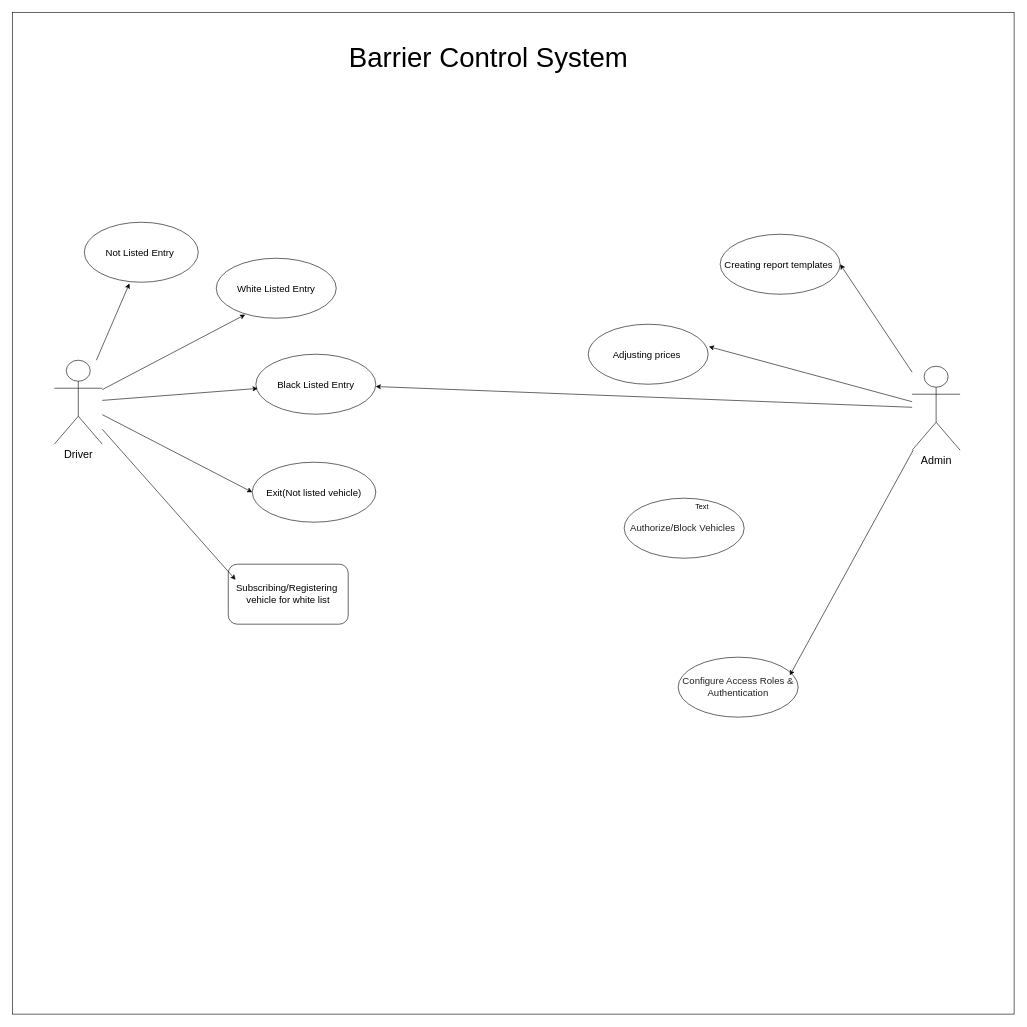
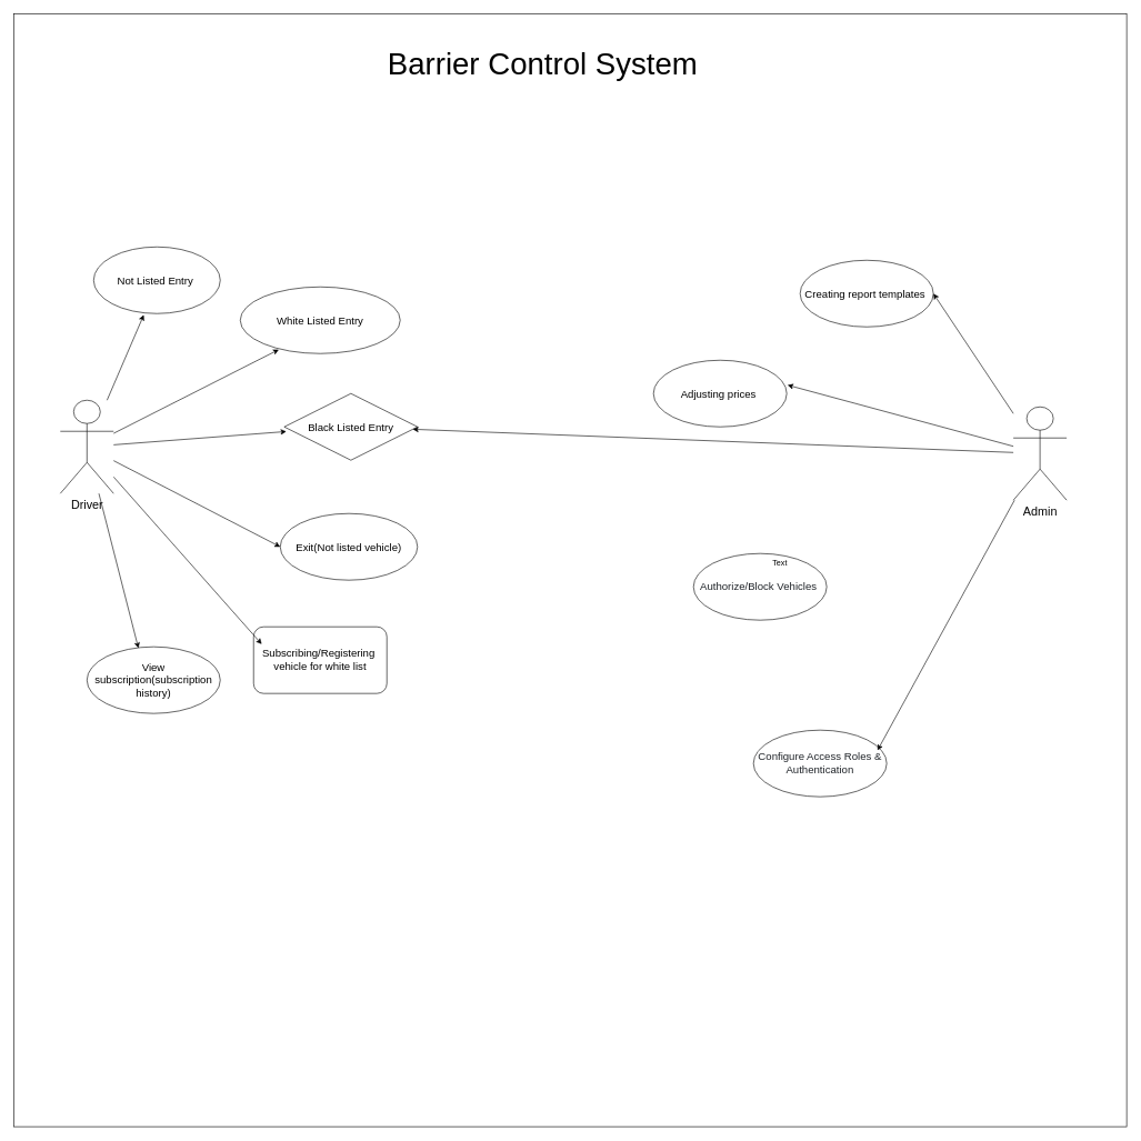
  <mxCell id="0" />
  <mxCell id="1" parent="0" />
  <mxCell id="2" value="" style="whiteSpace=wrap;html=1;aspect=fixed;" vertex="1" parent="1"><mxGeometry x="20" y="20" width="1670" height="1670" as="geometry" /></mxCell>
  <mxCell id="3" value="&lt;font style=&quot;font-size: 18px;&quot;&gt;Admin&lt;/font&gt;&lt;div&gt;&lt;br&gt;&lt;/div&gt;" style="shape=umlActor;verticalLabelPosition=bottom;verticalAlign=top;html=1;outlineConnect=0;" vertex="1" parent="1"><mxGeometry x="1520" y="610" width="80" height="140" as="geometry" /></mxCell>
  <mxCell id="4" value="&lt;font style=&quot;font-size: 18px;&quot;&gt;Driver&lt;/font&gt;" style="shape=umlActor;verticalLabelPosition=bottom;verticalAlign=top;html=1;outlineConnect=0;" vertex="1" parent="1"><mxGeometry x="90" y="600" width="80" height="140" as="geometry" /></mxCell>
  <mxCell id="5" value="&lt;font style=&quot;font-size: 16px;&quot;&gt;Exit(Not listed vehicle)&lt;/font&gt;" style="ellipse;whiteSpace=wrap;html=1;" vertex="1" parent="1"><mxGeometry x="420" y="770" width="206" height="100" as="geometry" /></mxCell>
  <mxCell id="6" value="&lt;font style=&quot;font-size: 16px;&quot;&gt;Not Listed Entry&amp;nbsp;&lt;/font&gt;" style="ellipse;whiteSpace=wrap;html=1;" vertex="1" parent="1"><mxGeometry x="140" y="370" width="190" height="100" as="geometry" /></mxCell>
  <mxCell id="7" value="&lt;font style=&quot;font-size: 16px;&quot;&gt;Creating report templates&amp;nbsp;&lt;/font&gt;" style="ellipse;whiteSpace=wrap;html=1;" vertex="1" parent="1"><mxGeometry x="1200" y="390" width="200" height="100" as="geometry" /></mxCell>
  <mxCell id="8" value="&lt;font style=&quot;font-size: 16px;&quot;&gt;Subscribing/Registering&amp;nbsp; vehicle for white list&lt;/font&gt;" style="whiteSpace=wrap;html=1;rounded=1;" vertex="1" parent="1"><mxGeometry x="380" y="940" width="200" height="100" as="geometry" /></mxCell>
  <mxCell id="9" value="&lt;span style=&quot;box-sizing: border-box; margin-bottom: 0px; color: rgb(31, 35, 40); font-size: 16px; text-align: start; background-color: rgb(255, 255, 255);&quot;&gt;&lt;font face=&quot;Helvetica&quot;&gt;Authorize/Block Vehicles&amp;nbsp;&lt;/font&gt;&lt;/span&gt;" style="ellipse;whiteSpace=wrap;html=1;" vertex="1" parent="1"><mxGeometry x="1040" y="830" width="200" height="100" as="geometry" /></mxCell>
  <mxCell id="10" value="&lt;span style=&quot;box-sizing: border-box; margin-bottom: 0px; color: rgb(31, 35, 40); font-size: 16px; text-align: start; background-color: rgb(255, 255, 255);&quot;&gt;&lt;font face=&quot;Helvetica&quot;&gt;Configure Access Roles &amp;amp; Authentication&lt;/font&gt;&lt;/span&gt;" style="ellipse;whiteSpace=wrap;html=1;" vertex="1" parent="1"><mxGeometry x="1130" y="1095" width="200" height="100" as="geometry" /></mxCell>
- <mxCell id="11" value="&lt;span style=&quot;color: rgb(0, 0, 0); font-family: Helvetica; font-size: 16px; font-style: normal; font-variant-ligatures: normal; font-variant-caps: normal; font-weight: 400; letter-spacing: normal; orphans: 2; text-align: center; text-indent: 0px; text-transform: none; widows: 2; word-spacing: 0px; -webkit-text-stroke-width: 0px; white-space: normal; text-decoration-thickness: initial; text-decoration-style: initial; text-decoration-color: initial; float: none; display: inline !important;&quot;&gt;White Listed Entry&lt;/span&gt;" style="ellipse;whiteSpace=wrap;html=1;" vertex="1" parent="1"><mxGeometry x="360" y="430" width="200" height="100" as="geometry" /></mxCell>
- <mxCell id="12" value="&lt;font style=&quot;font-size: 16px;&quot;&gt;Black Listed Entry&lt;/font&gt;" style="ellipse;whiteSpace=wrap;html=1;" vertex="1" parent="1"><mxGeometry x="426" y="590" width="200" height="100" as="geometry" /></mxCell>
+ <mxCell id="11" value="&lt;span style=&quot;color: rgb(0, 0, 0); font-family: Helvetica; font-size: 16px; font-style: normal; font-variant-ligatures: normal; font-variant-caps: normal; font-weight: 400; letter-spacing: normal; orphans: 2; text-align: center; text-indent: 0px; text-transform: none; widows: 2; word-spacing: 0px; -webkit-text-stroke-width: 0px; white-space: normal; text-decoration-thickness: initial; text-decoration-style: initial; text-decoration-color: initial; float: none; display: inline !important;&quot;&gt;White Listed Entry&lt;/span&gt;" style="ellipse;whiteSpace=wrap;html=1;" vertex="1" parent="1"><mxGeometry x="360" y="430" width="240" height="100" as="geometry" /></mxCell>
+ <mxCell id="12" value="&lt;font style=&quot;font-size: 16px;&quot;&gt;Black Listed Entry&lt;/font&gt;" style="rhombus;whiteSpace=wrap;html=1;" vertex="1" parent="1"><mxGeometry x="426" y="590" width="200" height="100" as="geometry" /></mxCell>
+ <mxCell id="13" value="&lt;font style=&quot;font-size: 16px;&quot;&gt;View subscription(subscription history)&lt;/font&gt;" style="ellipse;whiteSpace=wrap;html=1;" vertex="1" parent="1"><mxGeometry x="130" y="970" width="200" height="100" as="geometry" /></mxCell>
  <mxCell id="14" value="&lt;font style=&quot;font-size: 16px;&quot;&gt;Adjusting prices&amp;nbsp;&lt;/font&gt;" style="ellipse;whiteSpace=wrap;html=1;" vertex="1" parent="1"><mxGeometry x="980" y="540" width="200" height="100" as="geometry" /></mxCell>
  <mxCell id="15" value="" style="endArrow=classic;html=1;rounded=0;entryX=0.241;entryY=0.94;entryDx=0;entryDy=0;entryPerimeter=0;" edge="1" parent="1" source="4" target="11"><mxGeometry width="50" height="50" relative="1" as="geometry"><mxPoint x="140" y="690" as="sourcePoint" /><mxPoint x="140" y="670" as="targetPoint" /></mxGeometry></mxCell>
  <mxCell id="16" value="" style="endArrow=classic;html=1;rounded=0;entryX=0.396;entryY=1.02;entryDx=0;entryDy=0;entryPerimeter=0;" edge="1" parent="1" source="4" target="6"><mxGeometry width="50" height="50" relative="1" as="geometry"><mxPoint x="110" y="600" as="sourcePoint" /><mxPoint x="150" y="560" as="targetPoint" /></mxGeometry></mxCell>
  <mxCell id="17" value="" style="endArrow=classic;html=1;rounded=0;entryX=0.016;entryY=0.57;entryDx=0;entryDy=0;entryPerimeter=0;" edge="1" parent="1" source="4" target="12"><mxGeometry width="50" height="50" relative="1" as="geometry"><mxPoint x="130" y="720" as="sourcePoint" /><mxPoint x="420" y="650" as="targetPoint" /></mxGeometry></mxCell>
  <mxCell id="18" value="" style="endArrow=classic;html=1;rounded=0;entryX=0;entryY=0.5;entryDx=0;entryDy=0;" edge="1" parent="1" source="4" target="5"><mxGeometry width="50" height="50" relative="1" as="geometry"><mxPoint x="120" y="750" as="sourcePoint" /><mxPoint x="468" y="770" as="targetPoint" /></mxGeometry></mxCell>
  <mxCell id="19" value="" style="endArrow=classic;html=1;rounded=0;entryX=0.061;entryY=0.26;entryDx=0;entryDy=0;entryPerimeter=0;" edge="1" parent="1" source="4" target="8"><mxGeometry width="50" height="50" relative="1" as="geometry"><mxPoint x="110" y="770" as="sourcePoint" /><mxPoint x="448" y="790" as="targetPoint" /></mxGeometry></mxCell>
+ <mxCell id="20" value="" style="endArrow=classic;html=1;rounded=0;entryX=0.386;entryY=0.02;entryDx=0;entryDy=0;entryPerimeter=0;" edge="1" parent="1" source="4" target="13"><mxGeometry width="50" height="50" relative="1" as="geometry"><mxPoint x="70" y="800" as="sourcePoint" /><mxPoint x="438" y="860" as="targetPoint" /></mxGeometry></mxCell>
  <mxCell id="21" value="" style="endArrow=classic;html=1;rounded=0;" edge="1" parent="1" source="3" target="12"><mxGeometry width="50" height="50" relative="1" as="geometry"><mxPoint x="1500" y="740" as="sourcePoint" /><mxPoint x="1528" y="880" as="targetPoint" /></mxGeometry></mxCell>
  <mxCell id="22" value="" style="endArrow=classic;html=1;rounded=0;entryX=0.931;entryY=0.303;entryDx=0;entryDy=0;entryPerimeter=0;" edge="1" parent="1" source="3" target="10"><mxGeometry width="50" height="50" relative="1" as="geometry"><mxPoint x="1290" y="1129" as="sourcePoint" /><mxPoint x="1588" y="1000" as="targetPoint" /></mxGeometry></mxCell>
  <mxCell id="23" value="" style="endArrow=classic;html=1;rounded=0;entryX=1.006;entryY=0.373;entryDx=0;entryDy=0;entryPerimeter=0;" edge="1" parent="1" source="3" target="14"><mxGeometry width="50" height="50" relative="1" as="geometry"><mxPoint x="1280" y="729" as="sourcePoint" /><mxPoint x="1578" y="600" as="targetPoint" /></mxGeometry></mxCell>
  <mxCell id="24" value="" style="endArrow=classic;html=1;rounded=0;entryX=1;entryY=0.5;entryDx=0;entryDy=0;" edge="1" parent="1" source="3" target="7"><mxGeometry width="50" height="50" relative="1" as="geometry"><mxPoint x="1420" y="639" as="sourcePoint" /><mxPoint x="1718" y="510" as="targetPoint" /></mxGeometry></mxCell>
  <mxCell id="25" value="Text" style="text;html=1;align=center;verticalAlign=middle;whiteSpace=wrap;rounded=0;" vertex="1" parent="1"><mxGeometry x="1140" y="830" width="60" height="30" as="geometry" /></mxCell>
  <mxCell id="26" value="&lt;font style=&quot;font-size: 46px;&quot;&gt;Barrier Control System&lt;/font&gt;" style="text;html=1;align=center;verticalAlign=middle;whiteSpace=wrap;rounded=0;" vertex="1" parent="1"><mxGeometry x="529" y="40" width="570" height="110" as="geometry" /></mxCell>
